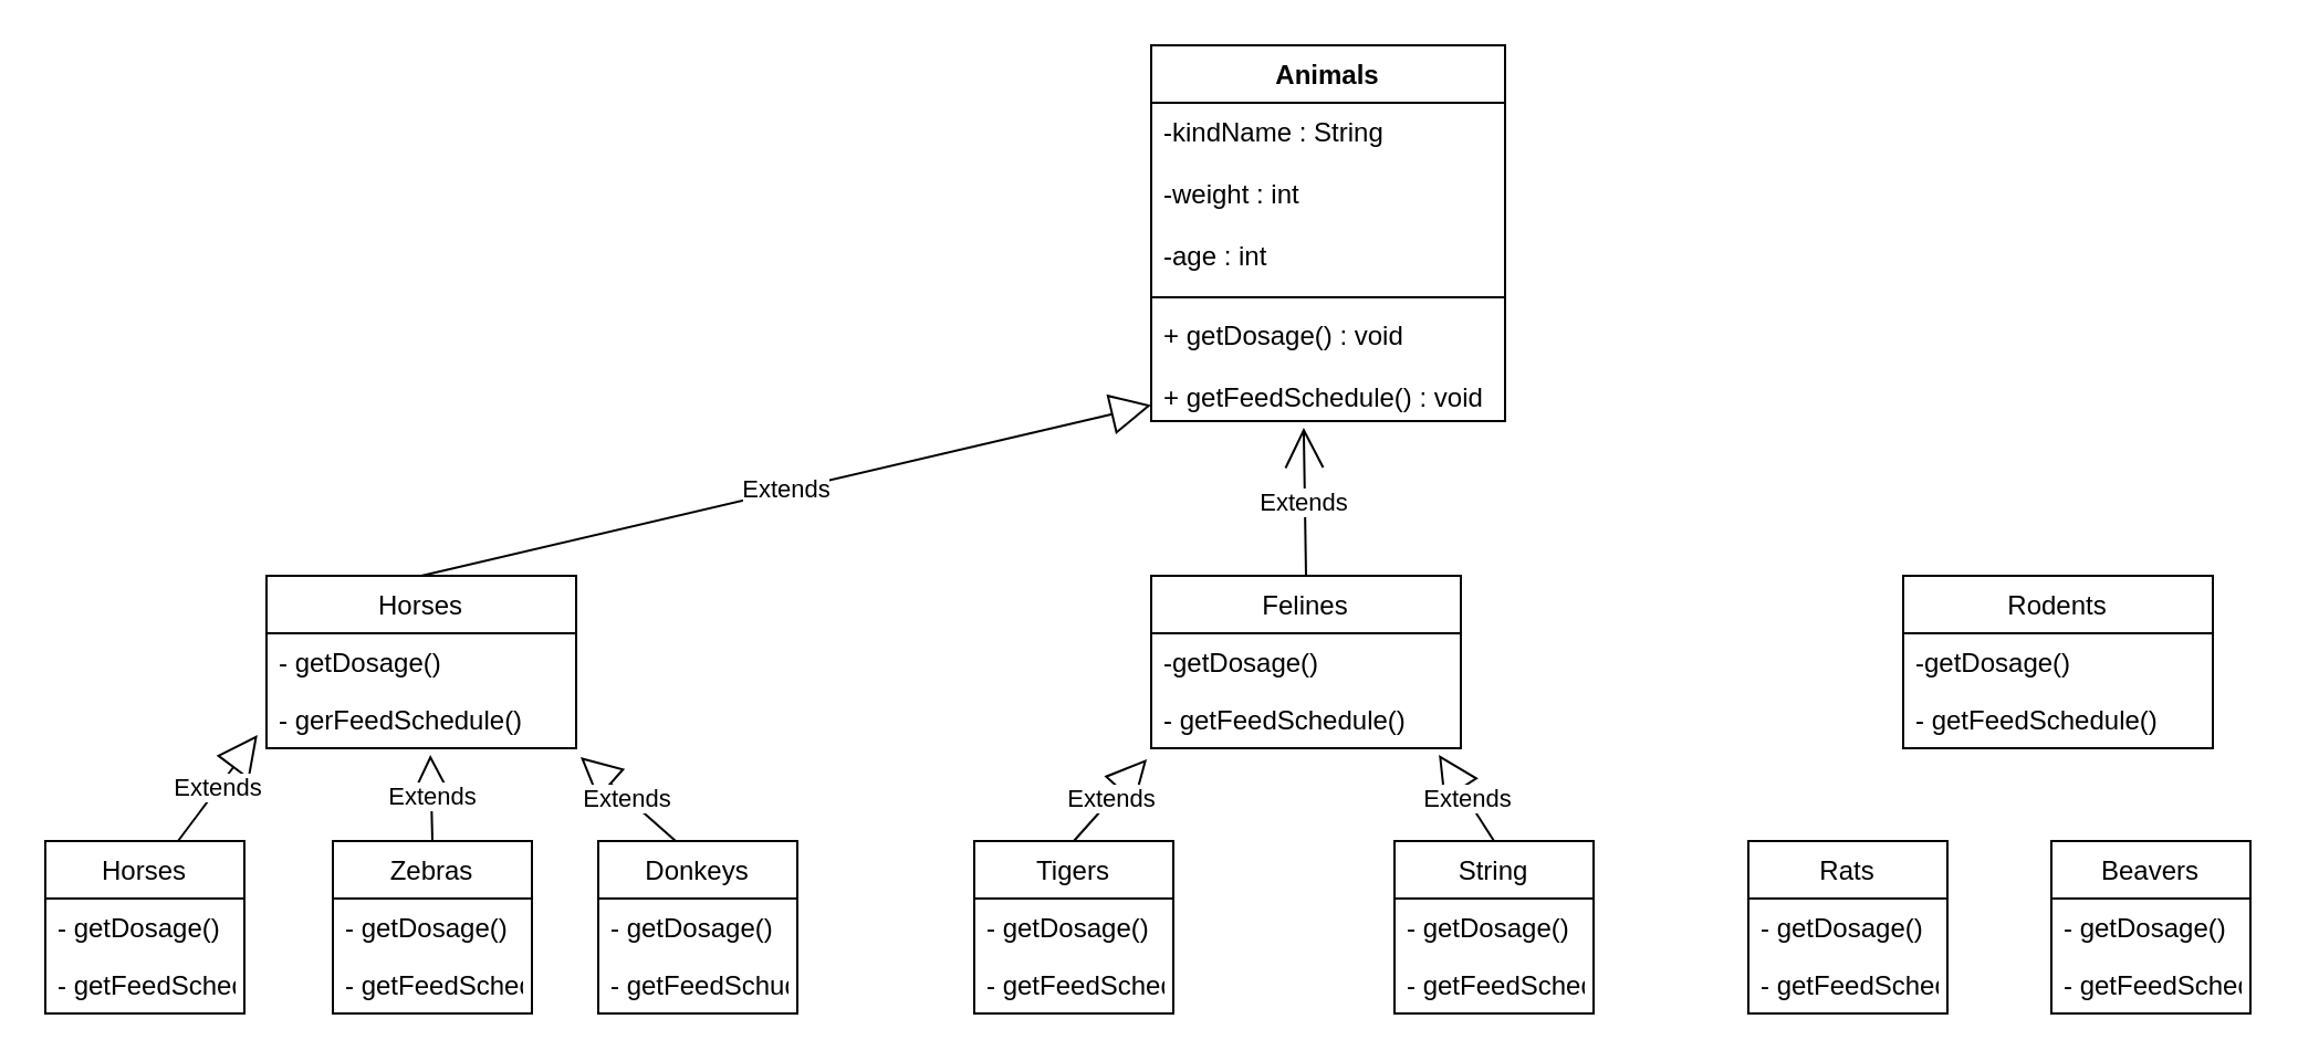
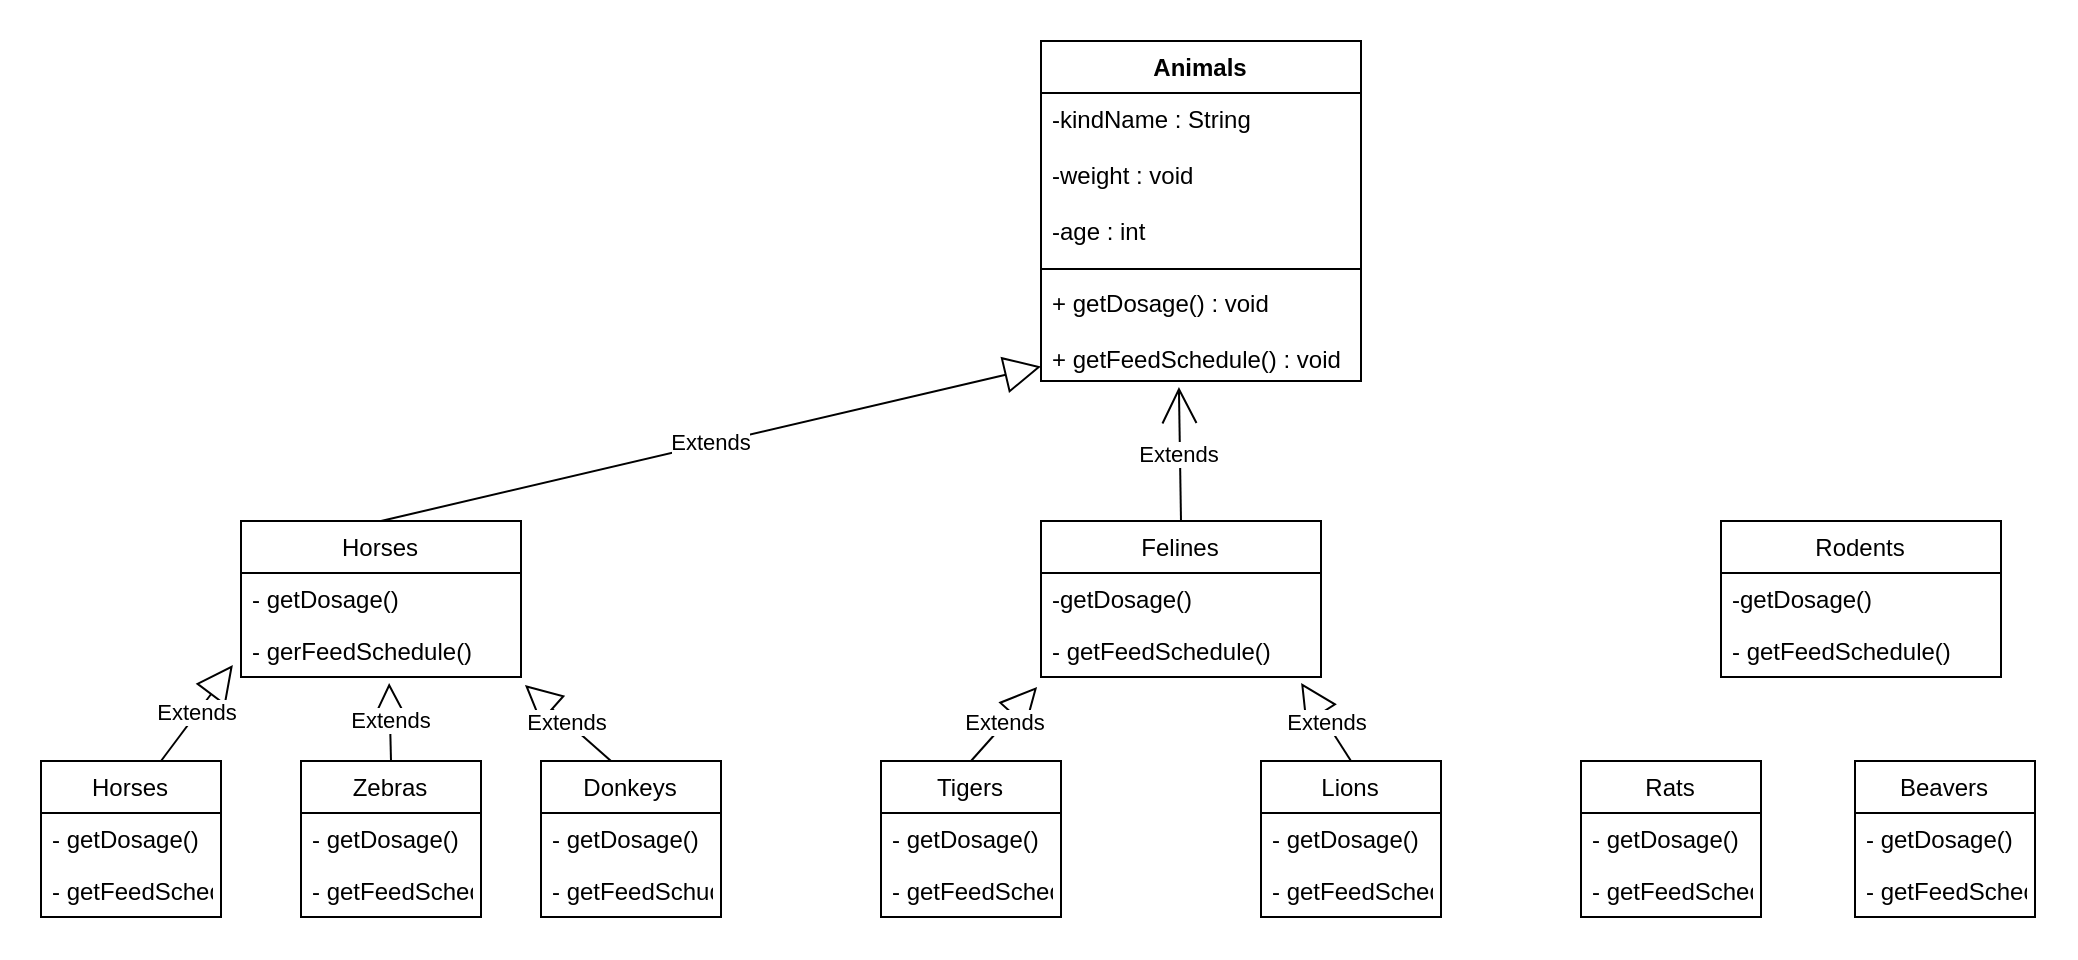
  <mxCell id="0" />
  <mxCell id="1" parent="0" />
  <mxCell id="2" value="Animals" style="swimlane;fontStyle=1;align=center;verticalAlign=top;childLayout=stackLayout;horizontal=1;startSize=26;horizontalStack=0;resizeParent=1;resizeParentMax=0;resizeLast=0;collapsible=1;marginBottom=0;" parent="1" vertex="1"><mxGeometry x="520" y="20" width="160" height="170" as="geometry" /></mxCell>
- <mxCell id="3" value="-kindName : String&#10;&#10;-weight : int&#10;&#10;-age : int" style="text;strokeColor=none;fillColor=none;align=left;verticalAlign=top;spacingLeft=4;spacingRight=4;overflow=hidden;rotatable=0;points=[[0,0.5],[1,0.5]];portConstraint=eastwest;" parent="2" vertex="1"><mxGeometry y="26" width="160" height="84" as="geometry" /></mxCell>
+ <mxCell id="3" value="-kindName : String&#10;&#10;-weight : void&#10;&#10;-age : int" style="text;strokeColor=none;fillColor=none;align=left;verticalAlign=top;spacingLeft=4;spacingRight=4;overflow=hidden;rotatable=0;points=[[0,0.5],[1,0.5]];portConstraint=eastwest;" parent="2" vertex="1"><mxGeometry y="26" width="160" height="84" as="geometry" /></mxCell>
  <mxCell id="4" value="" style="line;strokeWidth=1;fillColor=none;align=left;verticalAlign=middle;spacingTop=-1;spacingLeft=3;spacingRight=3;rotatable=0;labelPosition=right;points=[];portConstraint=eastwest;strokeColor=inherit;" parent="2" vertex="1"><mxGeometry y="110" width="160" height="8" as="geometry" /></mxCell>
  <mxCell id="5" value="+ getDosage() : void&#10;&#10;+ getFeedSchedule() : void" style="text;strokeColor=none;fillColor=none;align=left;verticalAlign=top;spacingLeft=4;spacingRight=4;overflow=hidden;rotatable=0;points=[[0,0.5],[1,0.5]];portConstraint=eastwest;" parent="2" vertex="1"><mxGeometry y="118" width="160" height="52" as="geometry" /></mxCell>
  <mxCell id="6" value="Horses" style="swimlane;fontStyle=0;childLayout=stackLayout;horizontal=1;startSize=26;fillColor=none;horizontalStack=0;resizeParent=1;resizeParentMax=0;resizeLast=0;collapsible=1;marginBottom=0;" parent="1" vertex="1"><mxGeometry x="120" y="260" width="140" height="78" as="geometry" /></mxCell>
  <mxCell id="7" value="- getDosage()" style="text;strokeColor=none;fillColor=none;align=left;verticalAlign=top;spacingLeft=4;spacingRight=4;overflow=hidden;rotatable=0;points=[[0,0.5],[1,0.5]];portConstraint=eastwest;" parent="6" vertex="1"><mxGeometry y="26" width="140" height="26" as="geometry" /></mxCell>
  <mxCell id="8" value="- gerFeedSchedule()" style="text;strokeColor=none;fillColor=none;align=left;verticalAlign=top;spacingLeft=4;spacingRight=4;overflow=hidden;rotatable=0;points=[[0,0.5],[1,0.5]];portConstraint=eastwest;" parent="6" vertex="1"><mxGeometry y="52" width="140" height="26" as="geometry" /></mxCell>
  <mxCell id="9" value="Felines" style="swimlane;fontStyle=0;childLayout=stackLayout;horizontal=1;startSize=26;fillColor=none;horizontalStack=0;resizeParent=1;resizeParentMax=0;resizeLast=0;collapsible=1;marginBottom=0;" parent="1" vertex="1"><mxGeometry x="520" y="260" width="140" height="78" as="geometry" /></mxCell>
  <mxCell id="10" value="-getDosage()" style="text;strokeColor=none;fillColor=none;align=left;verticalAlign=top;spacingLeft=4;spacingRight=4;overflow=hidden;rotatable=0;points=[[0,0.5],[1,0.5]];portConstraint=eastwest;" parent="9" vertex="1"><mxGeometry y="26" width="140" height="26" as="geometry" /></mxCell>
  <mxCell id="11" value="- getFeedSchedule()" style="text;strokeColor=none;fillColor=none;align=left;verticalAlign=top;spacingLeft=4;spacingRight=4;overflow=hidden;rotatable=0;points=[[0,0.5],[1,0.5]];portConstraint=eastwest;" parent="9" vertex="1"><mxGeometry y="52" width="140" height="26" as="geometry" /></mxCell>
  <mxCell id="12" value="Rodents" style="swimlane;fontStyle=0;childLayout=stackLayout;horizontal=1;startSize=26;fillColor=none;horizontalStack=0;resizeParent=1;resizeParentMax=0;resizeLast=0;collapsible=1;marginBottom=0;" parent="1" vertex="1"><mxGeometry x="860" y="260" width="140" height="78" as="geometry" /></mxCell>
  <mxCell id="13" value="-getDosage()" style="text;strokeColor=none;fillColor=none;align=left;verticalAlign=top;spacingLeft=4;spacingRight=4;overflow=hidden;rotatable=0;points=[[0,0.5],[1,0.5]];portConstraint=eastwest;" parent="12" vertex="1"><mxGeometry y="26" width="140" height="26" as="geometry" /></mxCell>
  <mxCell id="14" value="- getFeedSchedule()" style="text;strokeColor=none;fillColor=none;align=left;verticalAlign=top;spacingLeft=4;spacingRight=4;overflow=hidden;rotatable=0;points=[[0,0.5],[1,0.5]];portConstraint=eastwest;" parent="12" vertex="1"><mxGeometry y="52" width="140" height="26" as="geometry" /></mxCell>
  <mxCell id="15" value="Extends" style="endArrow=open;endSize=16;endFill=0;html=1;rounded=0;exitX=0.5;exitY=0;exitDx=0;exitDy=0;entryX=0.431;entryY=1.058;entryDx=0;entryDy=0;entryPerimeter=0;" parent="1" source="9" target="5" edge="1"><mxGeometry width="160" relative="1" as="geometry"><mxPoint x="680" y="410" as="sourcePoint" /><mxPoint x="840" y="410" as="targetPoint" /></mxGeometry></mxCell>
  <mxCell id="16" value="Extends" style="endArrow=block;endSize=16;endFill=0;html=1;rounded=0;exitX=0.5;exitY=0;exitDx=0;exitDy=0;" parent="1" source="6" target="5" edge="1"><mxGeometry width="160" relative="1" as="geometry"><mxPoint x="680" y="410" as="sourcePoint" /><mxPoint x="840" y="410" as="targetPoint" /></mxGeometry></mxCell>
  <mxCell id="17" value="Extends" style="endArrow=block;endSize=16;endFill=0;html=1;rounded=0;exitX=0.5;exitY=0;exitDx=0;exitDy=0;entryX=-0.029;entryY=0.769;entryDx=0;entryDy=0;entryPerimeter=0;" parent="1" target="8" edge="1"><mxGeometry width="160" relative="1" as="geometry"><mxPoint x="80" y="380" as="sourcePoint" /><mxPoint x="270" y="550" as="targetPoint" /></mxGeometry></mxCell>
  <mxCell id="18" value="Extends" style="endArrow=block;endSize=16;endFill=0;html=1;rounded=0;exitX=0.5;exitY=0;exitDx=0;exitDy=0;entryX=0.529;entryY=1.115;entryDx=0;entryDy=0;entryPerimeter=0;" parent="1" target="8" edge="1"><mxGeometry width="160" relative="1" as="geometry"><mxPoint x="195" y="380" as="sourcePoint" /><mxPoint x="840" y="410" as="targetPoint" /></mxGeometry></mxCell>
  <mxCell id="19" value="Extends" style="endArrow=block;endSize=16;endFill=0;html=1;rounded=0;exitX=0.5;exitY=0;exitDx=0;exitDy=0;entryX=1.014;entryY=1.154;entryDx=0;entryDy=0;entryPerimeter=0;" parent="1" target="8" edge="1"><mxGeometry width="160" relative="1" as="geometry"><mxPoint x="305" y="380" as="sourcePoint" /><mxPoint x="710" y="410" as="targetPoint" /></mxGeometry></mxCell>
  <mxCell id="20" value="Horses" style="swimlane;fontStyle=0;childLayout=stackLayout;horizontal=1;startSize=26;fillColor=none;horizontalStack=0;resizeParent=1;resizeParentMax=0;resizeLast=0;collapsible=1;marginBottom=0;" parent="1" vertex="1"><mxGeometry x="20" y="380" width="90" height="78" as="geometry" /></mxCell>
  <mxCell id="21" value="- getDosage()" style="text;strokeColor=none;fillColor=none;align=left;verticalAlign=top;spacingLeft=4;spacingRight=4;overflow=hidden;rotatable=0;points=[[0,0.5],[1,0.5]];portConstraint=eastwest;" parent="20" vertex="1"><mxGeometry y="26" width="90" height="26" as="geometry" /></mxCell>
  <mxCell id="22" value="- getFeedSchedule()" style="text;strokeColor=none;fillColor=none;align=left;verticalAlign=top;spacingLeft=4;spacingRight=4;overflow=hidden;rotatable=0;points=[[0,0.5],[1,0.5]];portConstraint=eastwest;" parent="20" vertex="1"><mxGeometry y="52" width="90" height="26" as="geometry" /></mxCell>
  <mxCell id="23" value="Zebras" style="swimlane;fontStyle=0;childLayout=stackLayout;horizontal=1;startSize=26;fillColor=none;horizontalStack=0;resizeParent=1;resizeParentMax=0;resizeLast=0;collapsible=1;marginBottom=0;" parent="1" vertex="1"><mxGeometry x="150" y="380" width="90" height="78" as="geometry" /></mxCell>
  <mxCell id="24" value="- getDosage()" style="text;strokeColor=none;fillColor=none;align=left;verticalAlign=top;spacingLeft=4;spacingRight=4;overflow=hidden;rotatable=0;points=[[0,0.5],[1,0.5]];portConstraint=eastwest;" parent="23" vertex="1"><mxGeometry y="26" width="90" height="26" as="geometry" /></mxCell>
  <mxCell id="25" value="- getFeedSchedule()" style="text;strokeColor=none;fillColor=none;align=left;verticalAlign=top;spacingLeft=4;spacingRight=4;overflow=hidden;rotatable=0;points=[[0,0.5],[1,0.5]];portConstraint=eastwest;" parent="23" vertex="1"><mxGeometry y="52" width="90" height="26" as="geometry" /></mxCell>
  <mxCell id="26" value="Donkeys" style="swimlane;fontStyle=0;childLayout=stackLayout;horizontal=1;startSize=26;fillColor=none;horizontalStack=0;resizeParent=1;resizeParentMax=0;resizeLast=0;collapsible=1;marginBottom=0;" parent="1" vertex="1"><mxGeometry x="270" y="380" width="90" height="78" as="geometry" /></mxCell>
  <mxCell id="27" value="- getDosage()" style="text;strokeColor=none;fillColor=none;align=left;verticalAlign=top;spacingLeft=4;spacingRight=4;overflow=hidden;rotatable=0;points=[[0,0.5],[1,0.5]];portConstraint=eastwest;" parent="26" vertex="1"><mxGeometry y="26" width="90" height="26" as="geometry" /></mxCell>
  <mxCell id="28" value="- getFeedSchudule()" style="text;strokeColor=none;fillColor=none;align=left;verticalAlign=top;spacingLeft=4;spacingRight=4;overflow=hidden;rotatable=0;points=[[0,0.5],[1,0.5]];portConstraint=eastwest;" parent="26" vertex="1"><mxGeometry y="52" width="90" height="26" as="geometry" /></mxCell>
  <mxCell id="29" value="Tigers" style="swimlane;fontStyle=0;childLayout=stackLayout;horizontal=1;startSize=26;fillColor=none;horizontalStack=0;resizeParent=1;resizeParentMax=0;resizeLast=0;collapsible=1;marginBottom=0;" parent="1" vertex="1"><mxGeometry x="440" y="380" width="90" height="78" as="geometry" /></mxCell>
  <mxCell id="30" value="- getDosage()" style="text;strokeColor=none;fillColor=none;align=left;verticalAlign=top;spacingLeft=4;spacingRight=4;overflow=hidden;rotatable=0;points=[[0,0.5],[1,0.5]];portConstraint=eastwest;" parent="29" vertex="1"><mxGeometry y="26" width="90" height="26" as="geometry" /></mxCell>
  <mxCell id="31" value="- getFeedSchedule()" style="text;strokeColor=none;fillColor=none;align=left;verticalAlign=top;spacingLeft=4;spacingRight=4;overflow=hidden;rotatable=0;points=[[0,0.5],[1,0.5]];portConstraint=eastwest;" parent="29" vertex="1"><mxGeometry y="52" width="90" height="26" as="geometry" /></mxCell>
- <mxCell id="32" value="String" style="swimlane;fontStyle=0;childLayout=stackLayout;horizontal=1;startSize=26;fillColor=none;horizontalStack=0;resizeParent=1;resizeParentMax=0;resizeLast=0;collapsible=1;marginBottom=0;" parent="1" vertex="1"><mxGeometry x="630" y="380" width="90" height="78" as="geometry" /></mxCell>
+ <mxCell id="32" value="Lions" style="swimlane;fontStyle=0;childLayout=stackLayout;horizontal=1;startSize=26;fillColor=none;horizontalStack=0;resizeParent=1;resizeParentMax=0;resizeLast=0;collapsible=1;marginBottom=0;" parent="1" vertex="1"><mxGeometry x="630" y="380" width="90" height="78" as="geometry" /></mxCell>
  <mxCell id="33" value="- getDosage()" style="text;strokeColor=none;fillColor=none;align=left;verticalAlign=top;spacingLeft=4;spacingRight=4;overflow=hidden;rotatable=0;points=[[0,0.5],[1,0.5]];portConstraint=eastwest;" parent="32" vertex="1"><mxGeometry y="26" width="90" height="26" as="geometry" /></mxCell>
  <mxCell id="34" value="- getFeedSchedule()" style="text;strokeColor=none;fillColor=none;align=left;verticalAlign=top;spacingLeft=4;spacingRight=4;overflow=hidden;rotatable=0;points=[[0,0.5],[1,0.5]];portConstraint=eastwest;" parent="32" vertex="1"><mxGeometry y="52" width="90" height="26" as="geometry" /></mxCell>
  <mxCell id="35" value="Extends" style="endArrow=block;endSize=16;endFill=0;html=1;rounded=0;exitX=0.5;exitY=0;exitDx=0;exitDy=0;entryX=-0.014;entryY=1.192;entryDx=0;entryDy=0;entryPerimeter=0;" parent="1" source="29" target="11" edge="1"><mxGeometry width="160" relative="1" as="geometry"><mxPoint x="550" y="410" as="sourcePoint" /><mxPoint x="710" y="410" as="targetPoint" /></mxGeometry></mxCell>
  <mxCell id="36" value="Extends" style="endArrow=block;endSize=16;endFill=0;html=1;rounded=0;exitX=0.5;exitY=0;exitDx=0;exitDy=0;entryX=0.929;entryY=1.115;entryDx=0;entryDy=0;entryPerimeter=0;" parent="1" source="32" target="11" edge="1"><mxGeometry width="160" relative="1" as="geometry"><mxPoint x="550" y="410" as="sourcePoint" /><mxPoint x="710" y="410" as="targetPoint" /></mxGeometry></mxCell>
  <mxCell id="37" value="Rats" style="swimlane;fontStyle=0;childLayout=stackLayout;horizontal=1;startSize=26;fillColor=none;horizontalStack=0;resizeParent=1;resizeParentMax=0;resizeLast=0;collapsible=1;marginBottom=0;" parent="1" vertex="1"><mxGeometry x="790" y="380" width="90" height="78" as="geometry" /></mxCell>
  <mxCell id="38" value="- getDosage()" style="text;strokeColor=none;fillColor=none;align=left;verticalAlign=top;spacingLeft=4;spacingRight=4;overflow=hidden;rotatable=0;points=[[0,0.5],[1,0.5]];portConstraint=eastwest;" parent="37" vertex="1"><mxGeometry y="26" width="90" height="26" as="geometry" /></mxCell>
  <mxCell id="39" value="- getFeedSchedule()" style="text;strokeColor=none;fillColor=none;align=left;verticalAlign=top;spacingLeft=4;spacingRight=4;overflow=hidden;rotatable=0;points=[[0,0.5],[1,0.5]];portConstraint=eastwest;" parent="37" vertex="1"><mxGeometry y="52" width="90" height="26" as="geometry" /></mxCell>
  <mxCell id="40" value="Beavers" style="swimlane;fontStyle=0;childLayout=stackLayout;horizontal=1;startSize=26;fillColor=none;horizontalStack=0;resizeParent=1;resizeParentMax=0;resizeLast=0;collapsible=1;marginBottom=0;" parent="1" vertex="1"><mxGeometry x="927" y="380" width="90" height="78" as="geometry" /></mxCell>
  <mxCell id="41" value="- getDosage()" style="text;strokeColor=none;fillColor=none;align=left;verticalAlign=top;spacingLeft=4;spacingRight=4;overflow=hidden;rotatable=0;points=[[0,0.5],[1,0.5]];portConstraint=eastwest;" parent="40" vertex="1"><mxGeometry y="26" width="90" height="26" as="geometry" /></mxCell>
  <mxCell id="42" value="- getFeedSchedule()" style="text;strokeColor=none;fillColor=none;align=left;verticalAlign=top;spacingLeft=4;spacingRight=4;overflow=hidden;rotatable=0;points=[[0,0.5],[1,0.5]];portConstraint=eastwest;" parent="40" vertex="1"><mxGeometry y="52" width="90" height="26" as="geometry" /></mxCell>
